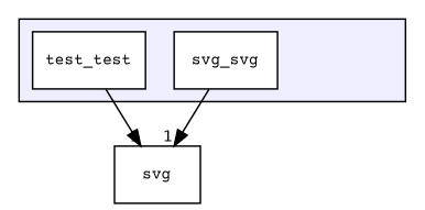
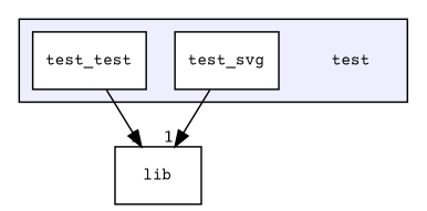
  digraph {
    compound=true
    fontname="Courier Prime"
    node [fontname="Courier Prime" fontsize=10 shape=box]
    edge [fontname="Courier Prime" headlabel=1 labeldistance=1.5 labelfontname=Helvetica labelfontsize=10]
-   n2 [color=black fillcolor=white label=svg_svg style=filled]
+   n1 [label=test shape=plaintext]
+   n2 [color=black fillcolor=white label=test_svg style=filled]
    n3 [color=black fillcolor=white label=test_test style=filled]
-   n4 [label=svg]
+   n4 [label=lib]
    subgraph cluster_1 {
      bgcolor="#eeeeff"
      pencolor=black
+     n1
      n2
      n3
    }
    n2 -> n4
    n3 -> n4
  }
